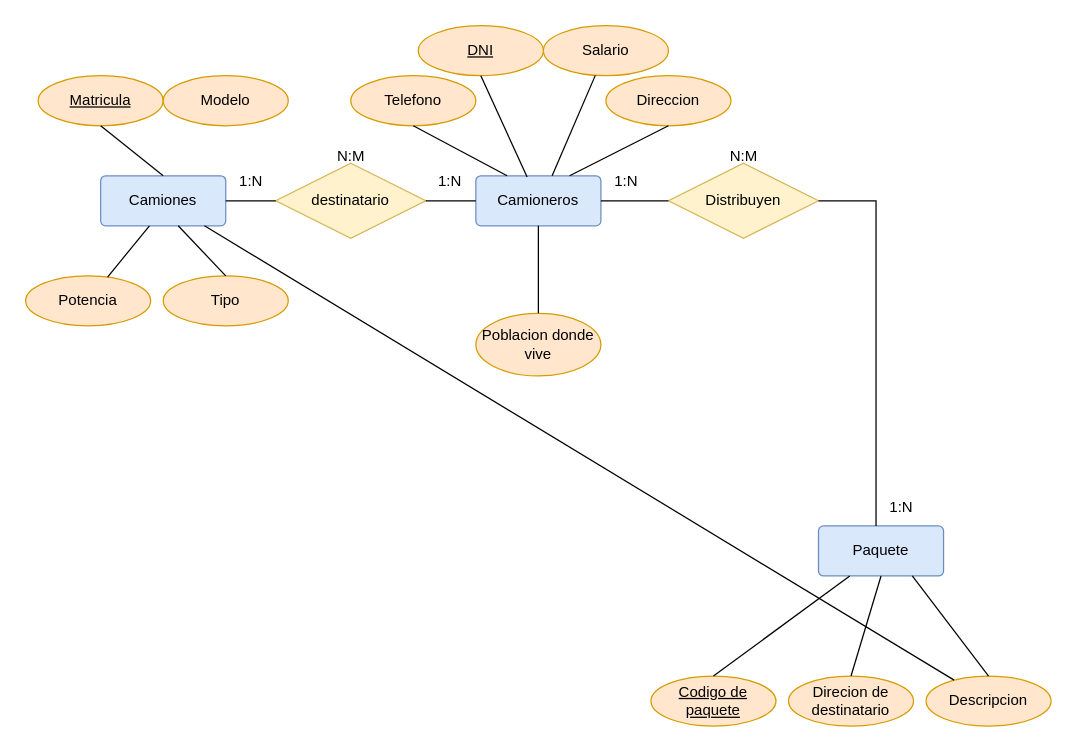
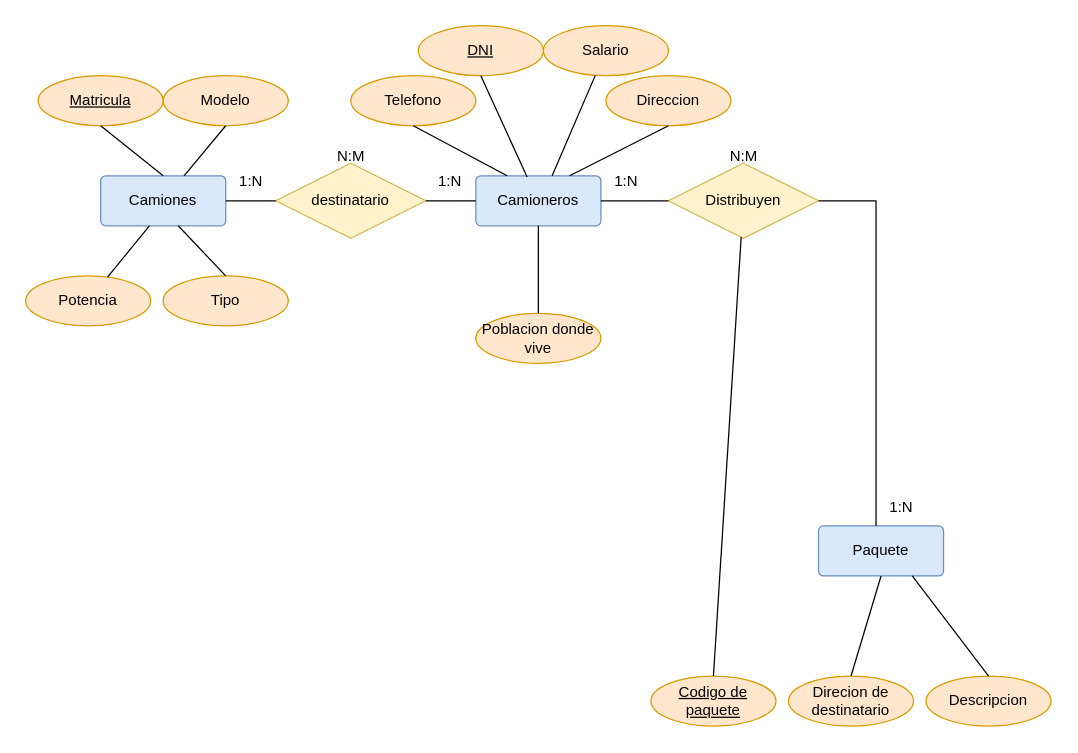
  <mxCell id="0" />
  <mxCell id="1" parent="0" />
  <mxCell id="2" value="Camiones" style="rounded=1;arcSize=10;whiteSpace=wrap;html=1;align=center;fillColor=#dae8fc;strokeColor=#6c8ebf;" vertex="1" parent="1"><mxGeometry x="80" y="140" width="100" height="40" as="geometry" /></mxCell>
  <mxCell id="3" value="Paquete" style="rounded=1;arcSize=10;whiteSpace=wrap;html=1;align=center;fillColor=#dae8fc;strokeColor=#6c8ebf;" vertex="1" parent="1"><mxGeometry x="654" y="420" width="100" height="40" as="geometry" /></mxCell>
  <mxCell id="4" value="Camioneros" style="rounded=1;arcSize=10;whiteSpace=wrap;html=1;align=center;fillColor=#dae8fc;strokeColor=#6c8ebf;" vertex="1" parent="1"><mxGeometry x="380" y="140" width="100" height="40" as="geometry" /></mxCell>
- <mxCell id="5" value="Poblacion donde vive" style="ellipse;whiteSpace=wrap;html=1;align=center;fillColor=#ffe6cc;strokeColor=#d79b00;" vertex="1" parent="1"><mxGeometry x="380" y="250" width="100" height="50" as="geometry" /></mxCell>
+ <mxCell id="5" value="Poblacion donde vive" style="ellipse;whiteSpace=wrap;html=1;align=center;fillColor=#ffe6cc;strokeColor=#d79b00;" vertex="1" parent="1"><mxGeometry x="380" y="250" width="100" height="40" as="geometry" /></mxCell>
  <mxCell id="6" value="Telefono" style="ellipse;whiteSpace=wrap;html=1;align=center;fillColor=#ffe6cc;strokeColor=#d79b00;" vertex="1" parent="1"><mxGeometry x="280" y="60" width="100" height="40" as="geometry" /></mxCell>
  <mxCell id="7" value="Direccion" style="ellipse;whiteSpace=wrap;html=1;align=center;fillColor=#ffe6cc;strokeColor=#d79b00;" vertex="1" parent="1"><mxGeometry x="484" y="60" width="100" height="40" as="geometry" /></mxCell>
  <mxCell id="8" value="Salario" style="ellipse;whiteSpace=wrap;html=1;align=center;fillColor=#ffe6cc;strokeColor=#d79b00;" vertex="1" parent="1"><mxGeometry x="434" y="20" width="100" height="40" as="geometry" /></mxCell>
  <mxCell id="9" value="DNI" style="ellipse;whiteSpace=wrap;html=1;align=center;fontStyle=4;fillColor=#ffe6cc;strokeColor=#d79b00;" vertex="1" parent="1"><mxGeometry x="334" y="20" width="100" height="40" as="geometry" /></mxCell>
  <mxCell id="10" value="" style="endArrow=none;html=1;rounded=0;entryX=0.5;entryY=1;entryDx=0;entryDy=0;exitX=0.5;exitY=0;exitDx=0;exitDy=0;" edge="1" parent="1" source="5" target="4"><mxGeometry width="50" height="50" relative="1" as="geometry"><mxPoint x="410" y="260" as="sourcePoint" /><mxPoint x="460" y="210" as="targetPoint" /></mxGeometry></mxCell>
  <mxCell id="11" value="" style="endArrow=none;html=1;rounded=0;entryX=0.25;entryY=0;entryDx=0;entryDy=0;exitX=0.5;exitY=1;exitDx=0;exitDy=0;" edge="1" parent="1" source="6" target="4"><mxGeometry width="50" height="50" relative="1" as="geometry"><mxPoint x="410" y="260" as="sourcePoint" /><mxPoint x="460" y="210" as="targetPoint" /></mxGeometry></mxCell>
  <mxCell id="12" value="" style="endArrow=none;html=1;rounded=0;entryX=0.5;entryY=1;entryDx=0;entryDy=0;exitX=0.41;exitY=0.025;exitDx=0;exitDy=0;exitPerimeter=0;" edge="1" parent="1" source="4" target="9"><mxGeometry width="50" height="50" relative="1" as="geometry"><mxPoint x="410" y="260" as="sourcePoint" /><mxPoint x="460" y="210" as="targetPoint" /></mxGeometry></mxCell>
  <mxCell id="13" value="" style="endArrow=none;html=1;rounded=0;exitX=0.61;exitY=0;exitDx=0;exitDy=0;exitPerimeter=0;" edge="1" parent="1" source="4" target="8"><mxGeometry width="50" height="50" relative="1" as="geometry"><mxPoint x="410" y="260" as="sourcePoint" /><mxPoint x="460" y="210" as="targetPoint" /></mxGeometry></mxCell>
  <mxCell id="14" value="" style="endArrow=none;html=1;rounded=0;entryX=0.5;entryY=1;entryDx=0;entryDy=0;exitX=0.75;exitY=0;exitDx=0;exitDy=0;" edge="1" parent="1" source="4" target="7"><mxGeometry width="50" height="50" relative="1" as="geometry"><mxPoint x="410" y="260" as="sourcePoint" /><mxPoint x="460" y="210" as="targetPoint" /></mxGeometry></mxCell>
  <mxCell id="15" value="destinatario" style="shape=rhombus;perimeter=rhombusPerimeter;whiteSpace=wrap;html=1;align=center;fillColor=#fff2cc;strokeColor=#d6b656;" vertex="1" parent="1"><mxGeometry x="220" y="130" width="120" height="60" as="geometry" /></mxCell>
  <mxCell id="16" value="" style="endArrow=none;html=1;rounded=0;entryX=1;entryY=0.5;entryDx=0;entryDy=0;exitX=0;exitY=0.5;exitDx=0;exitDy=0;" edge="1" parent="1" source="15" target="2"><mxGeometry width="50" height="50" relative="1" as="geometry"><mxPoint x="410" y="260" as="sourcePoint" /><mxPoint x="460" y="210" as="targetPoint" /></mxGeometry></mxCell>
  <mxCell id="17" value="" style="endArrow=none;html=1;rounded=0;entryX=0;entryY=0.5;entryDx=0;entryDy=0;exitX=1;exitY=0.5;exitDx=0;exitDy=0;" edge="1" parent="1" source="15" target="4"><mxGeometry width="50" height="50" relative="1" as="geometry"><mxPoint x="410" y="260" as="sourcePoint" /><mxPoint x="460" y="210" as="targetPoint" /></mxGeometry></mxCell>
  <mxCell id="18" value="Distribuyen" style="shape=rhombus;perimeter=rhombusPerimeter;whiteSpace=wrap;html=1;align=center;fillColor=#fff2cc;strokeColor=#d6b656;" vertex="1" parent="1"><mxGeometry x="534" y="130" width="120" height="60" as="geometry" /></mxCell>
  <mxCell id="19" value="" style="endArrow=none;html=1;rounded=0;entryX=0;entryY=0.5;entryDx=0;entryDy=0;exitX=1;exitY=0.5;exitDx=0;exitDy=0;" edge="1" parent="1" source="4" target="18"><mxGeometry width="50" height="50" relative="1" as="geometry"><mxPoint x="410" y="260" as="sourcePoint" /><mxPoint x="460" y="210" as="targetPoint" /></mxGeometry></mxCell>
  <mxCell id="20" value="" style="endArrow=none;html=1;rounded=0;exitX=1;exitY=0.5;exitDx=0;exitDy=0;" edge="1" parent="1" source="18"><mxGeometry width="50" height="50" relative="1" as="geometry"><mxPoint x="410" y="260" as="sourcePoint" /><mxPoint x="700" y="420" as="targetPoint" /><Array as="points"><mxPoint x="700" y="160" /></Array></mxGeometry></mxCell>
  <mxCell id="21" value="Codigo de paquete" style="ellipse;whiteSpace=wrap;html=1;align=center;fontStyle=4;fillColor=#ffe6cc;strokeColor=#d79b00;" vertex="1" parent="1"><mxGeometry x="520" y="540" width="100" height="40" as="geometry" /></mxCell>
  <mxCell id="22" value="Descripcion" style="ellipse;whiteSpace=wrap;html=1;align=center;fillColor=#ffe6cc;strokeColor=#d79b00;" vertex="1" parent="1"><mxGeometry x="740" y="540" width="100" height="40" as="geometry" /></mxCell>
  <mxCell id="23" value="Direcion de destinatario" style="ellipse;whiteSpace=wrap;html=1;align=center;fillColor=#ffe6cc;strokeColor=#d79b00;" vertex="1" parent="1"><mxGeometry x="630" y="540" width="100" height="40" as="geometry" /></mxCell>
- <mxCell id="24" value="" style="endArrow=none;html=1;rounded=0;entryX=0.25;entryY=1;entryDx=0;entryDy=0;exitX=0.5;exitY=0;exitDx=0;exitDy=0;" edge="1" parent="1" source="21" target="3"><mxGeometry width="50" height="50" relative="1" as="geometry"><mxPoint x="410" y="440" as="sourcePoint" /><mxPoint x="460" y="390" as="targetPoint" /></mxGeometry></mxCell>
+ <mxCell id="24" value="" style="endArrow=none;html=1;rounded=0;exitX=0.5;exitY=0;exitDx=0;exitDy=0;" edge="1" parent="1" source="21" target="18"><mxGeometry width="50" height="50" relative="1" as="geometry"><mxPoint x="410" y="440" as="sourcePoint" /><mxPoint x="460" y="390" as="targetPoint" /></mxGeometry></mxCell>
  <mxCell id="25" value="" style="endArrow=none;html=1;rounded=0;entryX=0.5;entryY=1;entryDx=0;entryDy=0;exitX=0.5;exitY=0;exitDx=0;exitDy=0;" edge="1" parent="1" source="23" target="3"><mxGeometry width="50" height="50" relative="1" as="geometry"><mxPoint x="410" y="440" as="sourcePoint" /><mxPoint x="460" y="390" as="targetPoint" /></mxGeometry></mxCell>
  <mxCell id="26" value="" style="endArrow=none;html=1;rounded=0;entryX=0.5;entryY=0;entryDx=0;entryDy=0;exitX=0.75;exitY=1;exitDx=0;exitDy=0;" edge="1" parent="1" source="3" target="22"><mxGeometry width="50" height="50" relative="1" as="geometry"><mxPoint x="410" y="440" as="sourcePoint" /><mxPoint x="460" y="390" as="targetPoint" /></mxGeometry></mxCell>
  <mxCell id="27" value="Matricula" style="ellipse;whiteSpace=wrap;html=1;align=center;fontStyle=4;fillColor=#ffe6cc;strokeColor=#d79b00;" vertex="1" parent="1"><mxGeometry x="30" y="60" width="100" height="40" as="geometry" /></mxCell>
  <mxCell id="28" value="&lt;div&gt;Modelo&lt;/div&gt;" style="ellipse;whiteSpace=wrap;html=1;align=center;fillColor=#ffe6cc;strokeColor=#d79b00;" vertex="1" parent="1"><mxGeometry x="130" y="60" width="100" height="40" as="geometry" /></mxCell>
  <mxCell id="29" value="&lt;div&gt;Tipo&lt;/div&gt;" style="ellipse;whiteSpace=wrap;html=1;align=center;fillColor=#ffe6cc;strokeColor=#d79b00;" vertex="1" parent="1"><mxGeometry x="130" y="220" width="100" height="40" as="geometry" /></mxCell>
  <mxCell id="30" value="Potencia" style="ellipse;whiteSpace=wrap;html=1;align=center;fillColor=#ffe6cc;strokeColor=#d79b00;" vertex="1" parent="1"><mxGeometry y="220" width="100" height="40" as="geometry" x="20" /></mxCell>
  <mxCell id="31" value="" style="endArrow=none;html=1;rounded=0;entryX=0.62;entryY=1;entryDx=0;entryDy=0;exitX=0.5;exitY=0;exitDx=0;exitDy=0;entryPerimeter=0;" edge="1" parent="1" source="29" target="2"><mxGeometry width="50" height="50" relative="1" as="geometry"><mxPoint x="380" y="380" as="sourcePoint" /><mxPoint x="430" y="330" as="targetPoint" /></mxGeometry></mxCell>
  <mxCell id="32" value="" style="endArrow=none;html=1;rounded=0;entryX=0.39;entryY=1;entryDx=0;entryDy=0;entryPerimeter=0;" edge="1" parent="1" source="30" target="2"><mxGeometry width="50" height="50" relative="1" as="geometry"><mxPoint x="380" y="380" as="sourcePoint" /><mxPoint x="430" y="330" as="targetPoint" /></mxGeometry></mxCell>
- <mxCell id="33" value="" style="endArrow=none;html=1;rounded=0;" edge="1" parent="1" source="2" target="22"><mxGeometry width="50" height="50" relative="1" as="geometry"><mxPoint x="380" y="380" as="sourcePoint" /><mxPoint x="430" y="330" as="targetPoint" /></mxGeometry></mxCell>
+ <mxCell id="33" value="" style="endArrow=none;html=1;rounded=0;entryX=0.5;entryY=1;entryDx=0;entryDy=0;" edge="1" parent="1" source="2" target="28"><mxGeometry width="50" height="50" relative="1" as="geometry"><mxPoint x="380" y="380" as="sourcePoint" /><mxPoint x="430" y="330" as="targetPoint" /></mxGeometry></mxCell>
  <mxCell id="34" value="" style="endArrow=none;html=1;rounded=0;entryX=0.5;entryY=1;entryDx=0;entryDy=0;exitX=0.5;exitY=0;exitDx=0;exitDy=0;" edge="1" parent="1" source="2" target="27"><mxGeometry width="50" height="50" relative="1" as="geometry"><mxPoint x="380" y="380" as="sourcePoint" /><mxPoint x="430" y="330" as="targetPoint" /></mxGeometry></mxCell>
  <mxCell id="35" value="N:M" style="text;html=1;align=center;verticalAlign=middle;resizable=0;points=[];autosize=1;strokeColor=none;fillColor=none;" vertex="1" parent="1"><mxGeometry x="255" y="110" width="50" height="30" as="geometry" /></mxCell>
  <mxCell id="36" value="1:N" style="text;html=1;align=center;verticalAlign=middle;resizable=0;points=[];autosize=1;strokeColor=none;fillColor=none;" vertex="1" parent="1"><mxGeometry x="180" y="130" width="40" height="30" as="geometry" /></mxCell>
  <mxCell id="37" value="1:N" style="text;html=1;align=center;verticalAlign=middle;resizable=0;points=[];autosize=1;strokeColor=none;fillColor=none;" vertex="1" parent="1"><mxGeometry x="339" y="130" width="40" height="30" as="geometry" /></mxCell>
  <mxCell id="38" value="N:M" style="text;html=1;align=center;verticalAlign=middle;resizable=0;points=[];autosize=1;strokeColor=none;fillColor=none;" vertex="1" parent="1"><mxGeometry x="569" y="110" width="50" height="30" as="geometry" /></mxCell>
  <mxCell id="39" value="1:N" style="text;html=1;align=center;verticalAlign=middle;resizable=0;points=[];autosize=1;strokeColor=none;fillColor=none;" vertex="1" parent="1"><mxGeometry x="480" y="130" width="40" height="30" as="geometry" /></mxCell>
  <mxCell id="40" value="1:N" style="text;html=1;align=center;verticalAlign=middle;resizable=0;points=[];autosize=1;strokeColor=none;fillColor=none;" vertex="1" parent="1"><mxGeometry x="700" y="390" width="40" height="30" as="geometry" /></mxCell>
